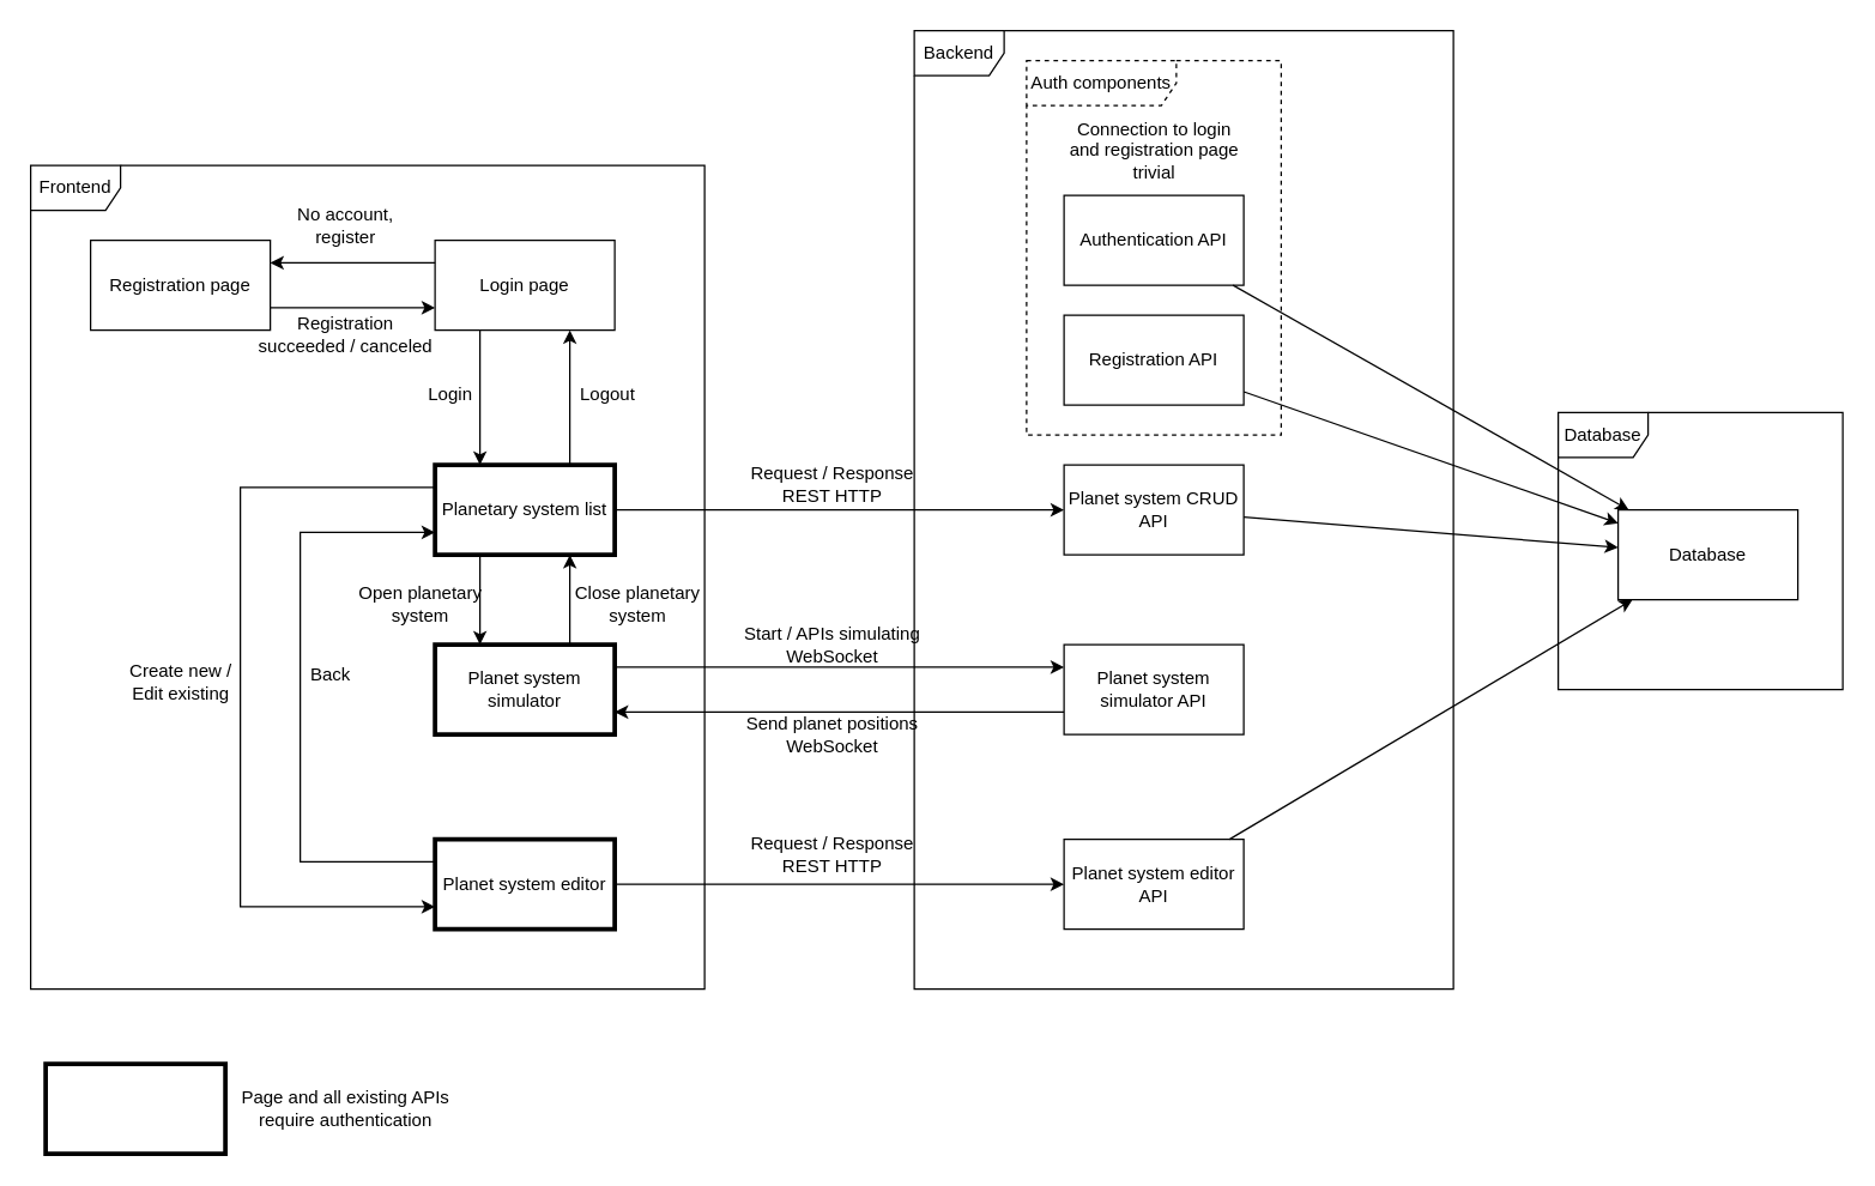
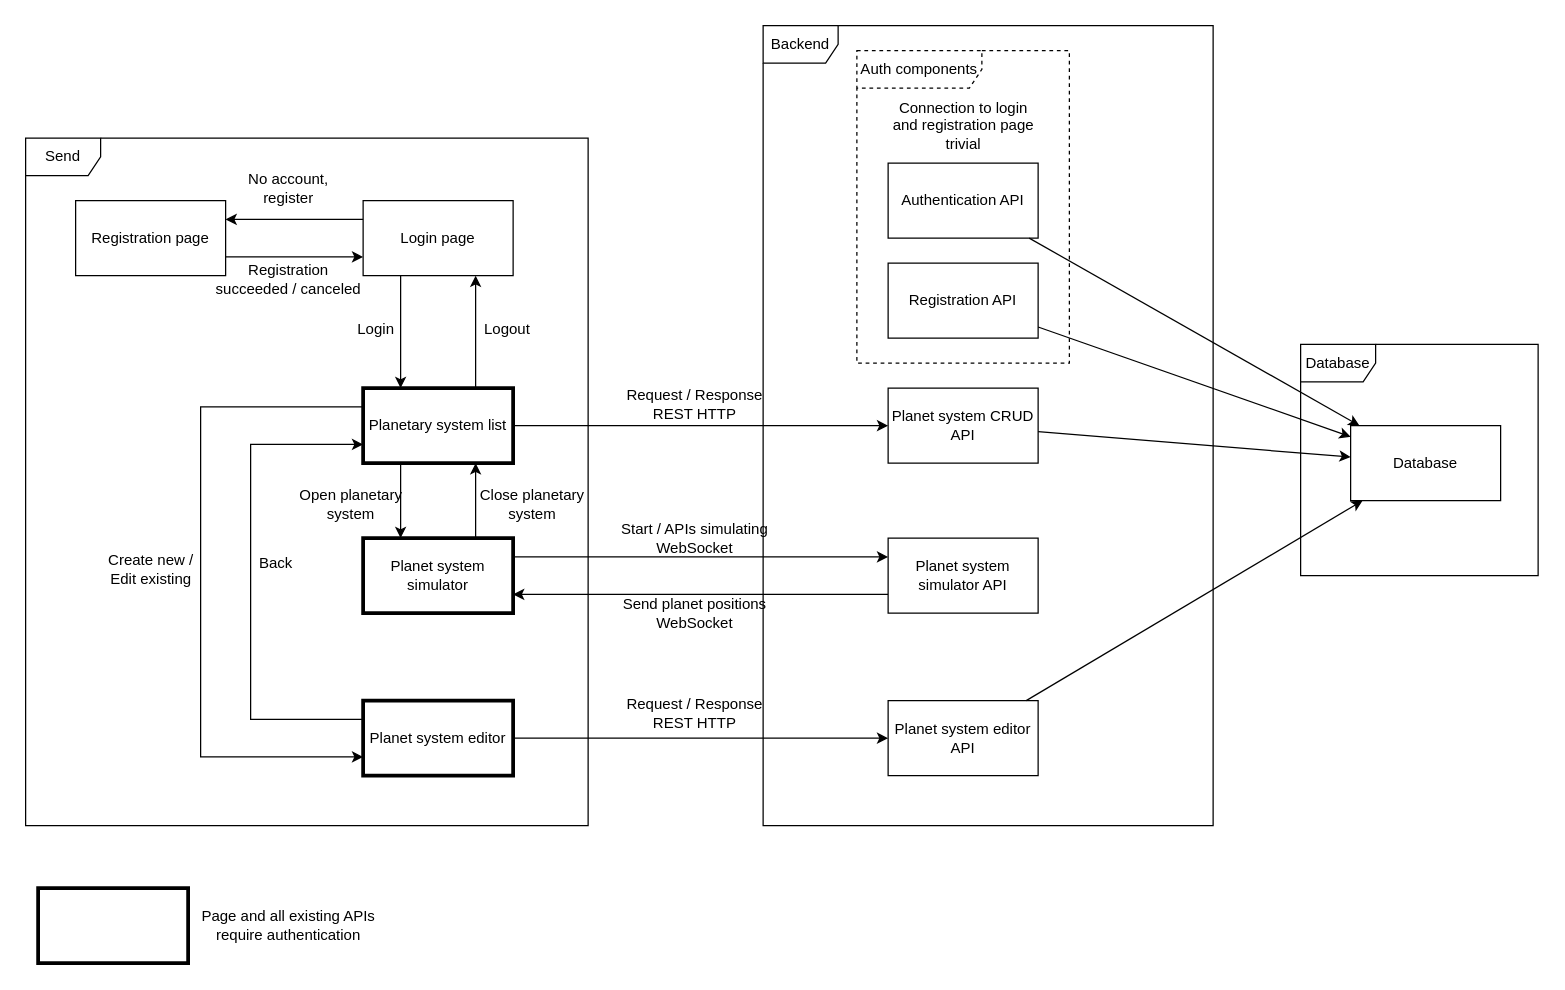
  <mxCell id="0" />
  <mxCell id="1" parent="0" />
  <mxCell id="2" value="Login page" style="rounded=0;whiteSpace=wrap;html=1;" vertex="1" parent="1"><mxGeometry x="290" y="160" width="120" height="60" as="geometry" /></mxCell>
  <mxCell id="3" value="Registration page" style="rounded=0;whiteSpace=wrap;html=1;" vertex="1" parent="1"><mxGeometry x="60" y="160" width="120" height="60" as="geometry" /></mxCell>
  <mxCell id="4" value="Planet system simulator" style="rounded=0;whiteSpace=wrap;html=1;strokeWidth=3;" vertex="1" parent="1"><mxGeometry x="290" y="430" width="120" height="60" as="geometry" /></mxCell>
  <mxCell id="5" value="Planetary system list" style="rounded=0;whiteSpace=wrap;html=1;strokeWidth=3;" vertex="1" parent="1"><mxGeometry x="290" y="310" width="120" height="60" as="geometry" /></mxCell>
  <mxCell id="6" value="Planet system CRUD&lt;br&gt;API" style="rounded=0;whiteSpace=wrap;html=1;" vertex="1" parent="1"><mxGeometry x="710" y="310" width="120" height="60" as="geometry" /></mxCell>
  <mxCell id="7" value="" style="endArrow=classic;html=1;rounded=0;exitX=0;exitY=0.25;exitDx=0;exitDy=0;entryX=1;entryY=0.25;entryDx=0;entryDy=0;" edge="1" parent="1" source="2" target="3"><mxGeometry width="50" height="50" relative="1" as="geometry"><mxPoint x="380" y="420" as="sourcePoint" /><mxPoint x="430" y="370" as="targetPoint" /></mxGeometry></mxCell>
  <mxCell id="8" value="" style="endArrow=classic;html=1;rounded=0;exitX=0.25;exitY=1;exitDx=0;exitDy=0;entryX=0.25;entryY=0;entryDx=0;entryDy=0;" edge="1" parent="1" source="2" target="5"><mxGeometry width="50" height="50" relative="1" as="geometry"><mxPoint x="540" y="120" as="sourcePoint" /><mxPoint x="590" y="70" as="targetPoint" /></mxGeometry></mxCell>
  <mxCell id="9" value="" style="endArrow=classic;html=1;rounded=0;exitX=0.75;exitY=0;exitDx=0;exitDy=0;entryX=0.75;entryY=1;entryDx=0;entryDy=0;" edge="1" parent="1" source="5" target="2"><mxGeometry width="50" height="50" relative="1" as="geometry"><mxPoint x="550" y="130" as="sourcePoint" /><mxPoint x="600" y="80" as="targetPoint" /></mxGeometry></mxCell>
  <mxCell id="10" value="" style="endArrow=classic;html=1;rounded=0;exitX=1;exitY=0.75;exitDx=0;exitDy=0;entryX=0;entryY=0.75;entryDx=0;entryDy=0;" edge="1" parent="1" source="3" target="2"><mxGeometry width="50" height="50" relative="1" as="geometry"><mxPoint x="560" y="140" as="sourcePoint" /><mxPoint x="610" y="90" as="targetPoint" /></mxGeometry></mxCell>
  <mxCell id="11" value="Registration&lt;br&gt;succeeded / canceled" style="text;html=1;align=center;verticalAlign=middle;resizable=0;points=[];autosize=1;strokeColor=none;fillColor=none;" vertex="1" parent="1"><mxGeometry x="160" y="203" width="140" height="40" as="geometry" /></mxCell>
  <mxCell id="12" value="No account,&lt;br&gt;register" style="text;html=1;align=center;verticalAlign=middle;resizable=0;points=[];autosize=1;strokeColor=none;fillColor=none;" vertex="1" parent="1"><mxGeometry x="185" y="130" width="90" height="40" as="geometry" /></mxCell>
  <mxCell id="13" value="" style="endArrow=classic;html=1;rounded=0;exitX=1;exitY=0.5;exitDx=0;exitDy=0;entryX=0;entryY=0.5;entryDx=0;entryDy=0;" edge="1" parent="1" source="5" target="6"><mxGeometry width="50" height="50" relative="1" as="geometry"><mxPoint x="560" y="140" as="sourcePoint" /><mxPoint x="550" y="280" as="targetPoint" /></mxGeometry></mxCell>
  <mxCell id="14" value="" style="endArrow=classic;html=1;rounded=0;exitX=0.25;exitY=1;exitDx=0;exitDy=0;entryX=0.25;entryY=0;entryDx=0;entryDy=0;" edge="1" parent="1" source="5" target="4"><mxGeometry width="50" height="50" relative="1" as="geometry"><mxPoint x="570" y="150" as="sourcePoint" /><mxPoint x="620" y="100" as="targetPoint" /></mxGeometry></mxCell>
  <mxCell id="15" value="" style="endArrow=classic;html=1;rounded=0;exitX=0;exitY=0.75;exitDx=0;exitDy=0;entryX=1;entryY=0.75;entryDx=0;entryDy=0;" edge="1" parent="1" source="18" target="4"><mxGeometry width="50" height="50" relative="1" as="geometry"><mxPoint x="580" y="160" as="sourcePoint" /><mxPoint x="630" y="110" as="targetPoint" /></mxGeometry></mxCell>
  <mxCell id="16" value="" style="endArrow=classic;html=1;rounded=0;exitX=1;exitY=0.25;exitDx=0;exitDy=0;entryX=0;entryY=0.25;entryDx=0;entryDy=0;" edge="1" parent="1" source="4" target="18"><mxGeometry width="50" height="50" relative="1" as="geometry"><mxPoint x="490" y="480" as="sourcePoint" /><mxPoint x="540" y="420" as="targetPoint" /></mxGeometry></mxCell>
  <mxCell id="17" value="" style="endArrow=classic;html=1;rounded=0;exitX=1;exitY=0.5;exitDx=0;exitDy=0;entryX=0;entryY=0.5;entryDx=0;entryDy=0;" edge="1" parent="1" source="19" target="20"><mxGeometry width="50" height="50" relative="1" as="geometry"><mxPoint x="600" y="180" as="sourcePoint" /><mxPoint x="650" y="130" as="targetPoint" /></mxGeometry></mxCell>
  <mxCell id="18" value="Planet system simulator API" style="rounded=0;whiteSpace=wrap;html=1;" vertex="1" parent="1"><mxGeometry x="710" y="430" width="120" height="60" as="geometry" /></mxCell>
  <mxCell id="19" value="Planet system editor" style="rounded=0;whiteSpace=wrap;html=1;strokeWidth=3;" vertex="1" parent="1"><mxGeometry x="290" y="560" width="120" height="60" as="geometry" /></mxCell>
  <mxCell id="20" value="Planet system editor&lt;br&gt;API" style="rounded=0;whiteSpace=wrap;html=1;" vertex="1" parent="1"><mxGeometry x="710" y="560" width="120" height="60" as="geometry" /></mxCell>
  <mxCell id="21" value="Login" style="text;html=1;align=center;verticalAlign=middle;resizable=0;points=[];autosize=1;strokeColor=none;fillColor=none;" vertex="1" parent="1"><mxGeometry x="275" y="248" width="50" height="30" as="geometry" /></mxCell>
  <mxCell id="22" value="Logout" style="text;html=1;align=center;verticalAlign=middle;resizable=0;points=[];autosize=1;strokeColor=none;fillColor=none;" vertex="1" parent="1"><mxGeometry x="375" y="248" width="60" height="30" as="geometry" /></mxCell>
  <mxCell id="23" value="Request / Response&lt;br&gt;REST HTTP" style="text;html=1;align=center;verticalAlign=middle;resizable=0;points=[];autosize=1;strokeColor=none;fillColor=none;" vertex="1" parent="1"><mxGeometry x="490" y="303" width="130" height="40" as="geometry" /></mxCell>
  <mxCell id="24" value="Request / Response&lt;br&gt;REST HTTP" style="text;html=1;align=center;verticalAlign=middle;resizable=0;points=[];autosize=1;strokeColor=none;fillColor=none;" vertex="1" parent="1"><mxGeometry x="490" y="550" width="130" height="40" as="geometry" /></mxCell>
  <mxCell id="25" value="Start / APIs simulating&lt;br&gt;WebSocket" style="text;html=1;align=center;verticalAlign=middle;resizable=0;points=[];autosize=1;strokeColor=none;fillColor=none;" vertex="1" parent="1"><mxGeometry x="485" y="410" width="140" height="40" as="geometry" /></mxCell>
  <mxCell id="26" value="Send planet positions&lt;br&gt;WebSocket" style="text;html=1;align=center;verticalAlign=middle;resizable=0;points=[];autosize=1;strokeColor=none;fillColor=none;" vertex="1" parent="1"><mxGeometry x="485" y="470" width="140" height="40" as="geometry" /></mxCell>
  <mxCell id="27" value="" style="endArrow=classic;html=1;rounded=0;exitX=0;exitY=0.25;exitDx=0;exitDy=0;entryX=0;entryY=0.75;entryDx=0;entryDy=0;" edge="1" parent="1" source="5" target="19"><mxGeometry width="50" height="50" relative="1" as="geometry"><mxPoint x="580" y="160" as="sourcePoint" /><mxPoint x="630" y="110" as="targetPoint" /><Array as="points"><mxPoint x="160" y="325" /><mxPoint x="160" y="605" /></Array></mxGeometry></mxCell>
  <mxCell id="28" value="" style="endArrow=classic;html=1;rounded=0;exitX=0.75;exitY=0;exitDx=0;exitDy=0;entryX=0.75;entryY=1;entryDx=0;entryDy=0;" edge="1" parent="1" source="4" target="5"><mxGeometry width="50" height="50" relative="1" as="geometry"><mxPoint x="600" y="180" as="sourcePoint" /><mxPoint x="650" y="130" as="targetPoint" /></mxGeometry></mxCell>
  <mxCell id="29" value="Open planetary&lt;br&gt;system" style="text;html=1;align=center;verticalAlign=middle;resizable=0;points=[];autosize=1;strokeColor=none;fillColor=none;" vertex="1" parent="1"><mxGeometry x="225" y="383" width="110" height="40" as="geometry" /></mxCell>
  <mxCell id="30" value="Close planetary&lt;br&gt;system" style="text;html=1;align=center;verticalAlign=middle;resizable=0;points=[];autosize=1;strokeColor=none;fillColor=none;" vertex="1" parent="1"><mxGeometry x="370" y="383" width="110" height="40" as="geometry" /></mxCell>
  <mxCell id="31" value="Create new /&lt;br&gt;Edit existing" style="text;html=1;align=center;verticalAlign=middle;resizable=0;points=[];autosize=1;strokeColor=none;fillColor=none;" vertex="1" parent="1"><mxGeometry x="75" y="435" width="90" height="40" as="geometry" /></mxCell>
  <mxCell id="32" value="" style="endArrow=classic;html=1;rounded=0;exitX=0;exitY=0.25;exitDx=0;exitDy=0;entryX=0;entryY=0.75;entryDx=0;entryDy=0;" edge="1" parent="1" source="19" target="5"><mxGeometry width="50" height="50" relative="1" as="geometry"><mxPoint x="600" y="180" as="sourcePoint" /><mxPoint x="650" y="130" as="targetPoint" /><Array as="points"><mxPoint x="200" y="575" /><mxPoint x="200" y="355" /></Array></mxGeometry></mxCell>
  <mxCell id="33" value="Back" style="text;html=1;align=center;verticalAlign=middle;resizable=0;points=[];autosize=1;strokeColor=none;fillColor=none;" vertex="1" parent="1"><mxGeometry x="195" y="435" width="50" height="30" as="geometry" /></mxCell>
  <mxCell id="34" value="Backend" style="shape=umlFrame;whiteSpace=wrap;html=1;pointerEvents=0;" vertex="1" parent="1"><mxGeometry x="610" y="20" width="360" height="640" as="geometry" /></mxCell>
- <mxCell id="35" value="Frontend" style="shape=umlFrame;whiteSpace=wrap;html=1;pointerEvents=0;" vertex="1" parent="1"><mxGeometry x="20" y="110" width="450" height="550" as="geometry" /></mxCell>
+ <mxCell id="35" value="Send" style="shape=umlFrame;whiteSpace=wrap;html=1;pointerEvents=0;" vertex="1" parent="1"><mxGeometry x="20" y="110" width="450" height="550" as="geometry" /></mxCell>
  <mxCell id="36" value="Authentication API" style="rounded=0;whiteSpace=wrap;html=1;" vertex="1" parent="1"><mxGeometry x="710" y="130" width="120" height="60" as="geometry" /></mxCell>
  <mxCell id="37" value="Registration API" style="rounded=0;whiteSpace=wrap;html=1;" vertex="1" parent="1"><mxGeometry x="710" y="210" width="120" height="60" as="geometry" /></mxCell>
  <mxCell id="38" value="Connection to login&lt;br&gt;and registration page&lt;br&gt;trivial" style="text;html=1;align=center;verticalAlign=middle;resizable=0;points=[];autosize=1;strokeColor=none;fillColor=none;" vertex="1" parent="1"><mxGeometry x="700" y="70" width="140" height="60" as="geometry" /></mxCell>
  <mxCell id="39" value="" style="rounded=0;whiteSpace=wrap;html=1;strokeWidth=3;" vertex="1" parent="1"><mxGeometry x="30" y="710" width="120" height="60" as="geometry" /></mxCell>
  <mxCell id="40" value="Page and all existing APIs&lt;br&gt;require authentication" style="text;html=1;align=center;verticalAlign=middle;resizable=0;points=[];autosize=1;strokeColor=none;fillColor=none;" vertex="1" parent="1"><mxGeometry x="140" y="720" width="180" height="40" as="geometry" /></mxCell>
  <mxCell id="41" value="Database" style="rounded=0;whiteSpace=wrap;html=1;" vertex="1" parent="1"><mxGeometry x="1080" y="340" width="120" height="60" as="geometry" /></mxCell>
  <mxCell id="42" value="" style="endArrow=classic;html=1;rounded=0;" edge="1" parent="1" source="36" target="41"><mxGeometry width="50" height="50" relative="1" as="geometry"><mxPoint x="1050" y="630" as="sourcePoint" /><mxPoint x="1100" y="580" as="targetPoint" /></mxGeometry></mxCell>
  <mxCell id="43" value="" style="endArrow=classic;html=1;rounded=0;" edge="1" parent="1" source="37" target="41"><mxGeometry width="50" height="50" relative="1" as="geometry"><mxPoint x="1060" y="640" as="sourcePoint" /><mxPoint x="1110" y="590" as="targetPoint" /></mxGeometry></mxCell>
  <mxCell id="44" value="" style="endArrow=classic;html=1;rounded=0;" edge="1" parent="1" source="6" target="41"><mxGeometry width="50" height="50" relative="1" as="geometry"><mxPoint x="1070" y="650" as="sourcePoint" /><mxPoint x="1120" y="600" as="targetPoint" /></mxGeometry></mxCell>
  <mxCell id="45" value="" style="endArrow=classic;html=1;rounded=0;" edge="1" parent="1" source="20" target="41"><mxGeometry width="50" height="50" relative="1" as="geometry"><mxPoint x="1080" y="660" as="sourcePoint" /><mxPoint x="1130" y="610" as="targetPoint" /></mxGeometry></mxCell>
  <mxCell id="46" value="Auth components" style="shape=umlFrame;whiteSpace=wrap;html=1;pointerEvents=0;width=100;dashed=1;" vertex="1" parent="1"><mxGeometry x="685" y="40" width="170" height="250" as="geometry" /></mxCell>
  <mxCell id="47" value="Database" style="shape=umlFrame;whiteSpace=wrap;html=1;pointerEvents=0;" vertex="1" parent="1"><mxGeometry x="1040" y="275" width="190" height="185" as="geometry" /></mxCell>
